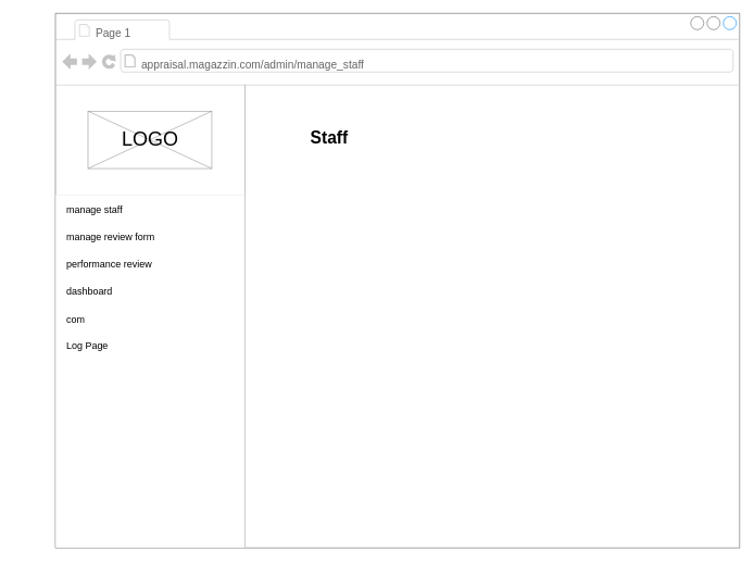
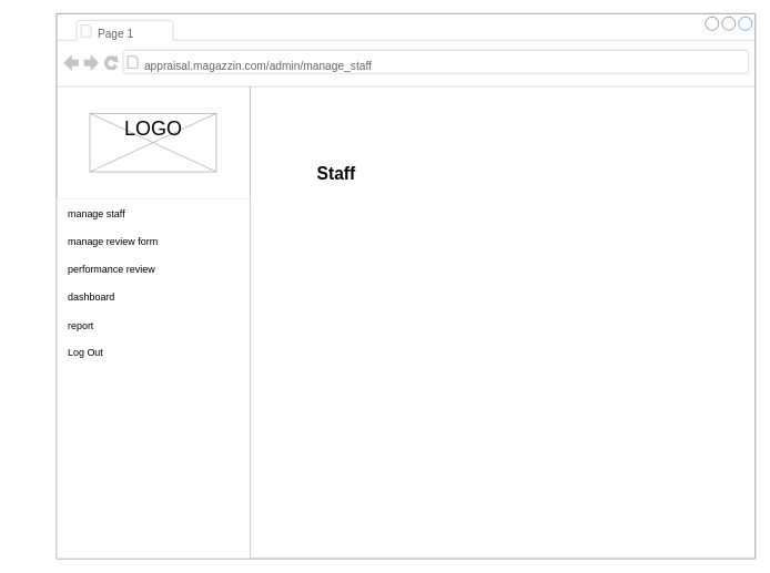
  <mxCell id="0" />
  <mxCell id="1" parent="0" />
  <mxCell id="2" value="" style="strokeWidth=1;shadow=0;dashed=0;align=center;html=1;shape=mxgraph.mockup.containers.browserWindow;rSize=0;strokeColor=#666666;mainText=,;recursiveResize=0;rounded=0;labelBackgroundColor=none;fontFamily=Verdana;fontSize=12;fillColor=#FFFFFF;" parent="1" vertex="1"><mxGeometry x="84" y="20" width="1050" height="820" as="geometry" /></mxCell>
  <mxCell id="3" value="Page 1" style="strokeWidth=1;shadow=0;dashed=0;align=center;html=1;shape=mxgraph.mockup.containers.anchor;fontSize=17;fontColor=#666666;align=left;" parent="2" vertex="1"><mxGeometry x="60" y="12" width="180" height="40" as="geometry" /></mxCell>
  <mxCell id="4" value="appraisal.magazzin.com/admin/manage_staff" style="strokeWidth=1;shadow=0;dashed=0;align=center;html=1;shape=mxgraph.mockup.containers.anchor;rSize=0;fontSize=17;fontColor=#666666;align=left;" parent="2" vertex="1"><mxGeometry x="130" y="60" width="450" height="40" as="geometry" /></mxCell>
  <mxCell id="5" value="" style="verticalLabelPosition=bottom;shadow=0;dashed=0;align=center;html=1;verticalAlign=top;strokeWidth=1;shape=mxgraph.mockup.markup.line;strokeColor=#999999;rounded=0;labelBackgroundColor=none;fillColor=#ffffff;fontFamily=Verdana;fontSize=12;fontColor=#000000;rotation=90;" parent="2" vertex="1"><mxGeometry x="-64" y="454" width="710" height="20" as="geometry" /></mxCell>
  <mxCell id="6" value="Title 1" style="text;html=1;points=[];align=left;verticalAlign=top;spacingTop=-4;fontSize=15;fontFamily=Verdana" parent="2" vertex="1"><mxGeometry x="20" y="330" width="170" height="30" as="geometry" /></mxCell>
  <mxCell id="7" value="" style="verticalLabelPosition=bottom;shadow=0;dashed=0;align=center;html=1;verticalAlign=top;strokeWidth=1;shape=mxgraph.mockup.graphics.simpleIcon;strokeColor=#999999;fontFamily=Helvetica;fontSize=30;fillColor=#FFFFFF;" parent="2" vertex="1"><mxGeometry x="50" y="150" width="190" height="88" as="geometry" /></mxCell>
- <mxCell id="8" value="&lt;font face=&quot;Helvetica&quot;&gt;LOGO&lt;/font&gt;" style="text;html=1;points=[];align=left;verticalAlign=top;spacingTop=-4;fontSize=30;fontFamily=Verdana" parent="2" vertex="1"><mxGeometry x="99.5" y="173" width="95" height="50" as="geometry" /></mxCell>
- <mxCell id="9" value="Staff" style="text;strokeColor=none;fillColor=none;html=1;fontSize=26;fontStyle=1;verticalAlign=middle;align=center;" vertex="1" parent="2"><mxGeometry x="370" y="171" width="100" height="40" as="geometry" /></mxCell>
+ <mxCell id="8" value="&lt;font face=&quot;Helvetica&quot;&gt;LOGO&lt;/font&gt;" style="text;html=1;points=[];align=left;verticalAlign=top;spacingTop=-4;fontSize=30;fontFamily=Verdana" parent="2" vertex="1"><mxGeometry x="99.5" y="153" width="95" height="50" as="geometry" /></mxCell>
+ <mxCell id="9" value="Staff" style="text;strokeColor=none;fillColor=none;html=1;fontSize=26;fontStyle=1;verticalAlign=middle;align=center;" vertex="1" parent="2"><mxGeometry x="370" y="221" width="100" height="40" as="geometry" /></mxCell>
  <mxCell id="10" value="" style="perimeter=none;dashed=0;shape=rect;fillColor=#ffffff;strokeColor=#eeeeee;shadow=0;labelBackgroundColor=#E6E6E6;" parent="1" vertex="1"><mxGeometry x="85" y="299" width="289" height="540" as="geometry" /></mxCell>
  <mxCell id="11" value="manage staff" style="text;verticalAlign=middle;fontSize=15;spacing=16;resizeWidth=1;labelBackgroundColor=none;labelBorderColor=none;fillColor=none;" parent="10" vertex="1"><mxGeometry width="289.0" height="42" relative="1" as="geometry"><mxPoint as="offset" /></mxGeometry></mxCell>
  <mxCell id="12" value="manage review form" style="text;verticalAlign=middle;fontSize=15;spacing=16;resizeWidth=1;" parent="10" vertex="1"><mxGeometry width="289.0" height="42" relative="1" as="geometry"><mxPoint y="42" as="offset" /></mxGeometry></mxCell>
  <mxCell id="13" value="performance review" style="text;verticalAlign=middle;fontSize=15;spacing=16;resizeWidth=1;" parent="10" vertex="1"><mxGeometry width="289.0" height="42" relative="1" as="geometry"><mxPoint y="84" as="offset" /></mxGeometry></mxCell>
  <mxCell id="14" value="dashboard" style="text;verticalAlign=middle;fontSize=15;spacing=16;resizeWidth=1;" parent="10" vertex="1"><mxGeometry width="289.0" height="42" relative="1" as="geometry"><mxPoint y="126" as="offset" /></mxGeometry></mxCell>
- <mxCell id="15" value="com" style="text;verticalAlign=middle;fontSize=15;spacing=16;resizeWidth=1;" parent="10" vertex="1"><mxGeometry y="170" width="289.0" height="40" as="geometry" /></mxCell>
- <mxCell id="16" value="Log Page" style="text;verticalAlign=middle;fontSize=15;spacing=16;resizeWidth=1;" parent="10" vertex="1"><mxGeometry y="210" width="289.0" height="40" as="geometry" /></mxCell>
+ <mxCell id="15" value="report" style="text;verticalAlign=middle;fontSize=15;spacing=16;resizeWidth=1;" parent="10" vertex="1"><mxGeometry y="170" width="289.0" height="40" as="geometry" /></mxCell>
+ <mxCell id="16" value="Log Out" style="text;verticalAlign=middle;fontSize=15;spacing=16;resizeWidth=1;" parent="10" vertex="1"><mxGeometry y="210" width="289.0" height="40" as="geometry" /></mxCell>
